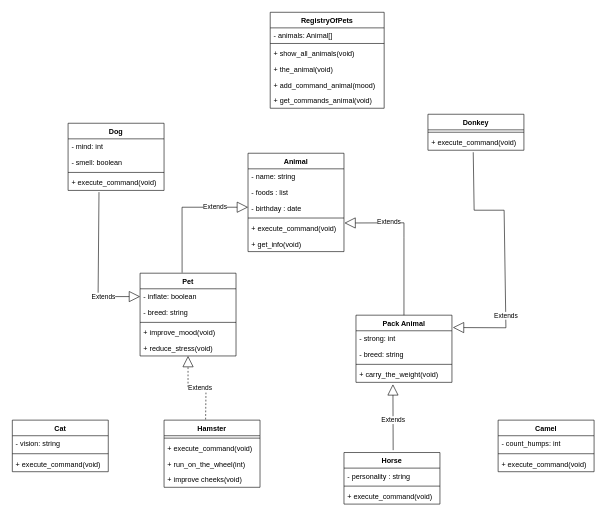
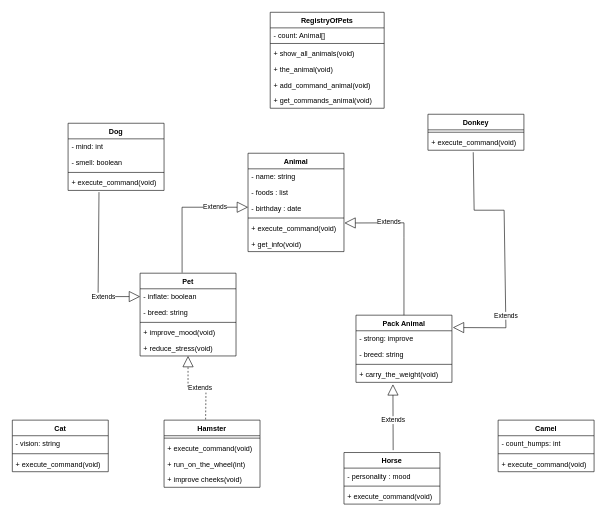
  <mxCell id="0" />
  <mxCell id="1" parent="0" />
  <mxCell id="2" value="Pack Animal" style="swimlane;fontStyle=1;align=center;verticalAlign=top;childLayout=stackLayout;horizontal=1;startSize=26;horizontalStack=0;resizeParent=1;resizeParentMax=0;resizeLast=0;collapsible=1;marginBottom=0;" parent="1" vertex="1"><mxGeometry x="593" y="525" width="160" height="112" as="geometry" /></mxCell>
- <mxCell id="3" value="- strong: int" style="text;strokeColor=none;fillColor=none;align=left;verticalAlign=top;spacingLeft=4;spacingRight=4;overflow=hidden;rotatable=0;points=[[0,0.5],[1,0.5]];portConstraint=eastwest;" parent="2" vertex="1"><mxGeometry y="26" width="160" height="26" as="geometry" /></mxCell>
+ <mxCell id="3" value="- strong: improve" style="text;strokeColor=none;fillColor=none;align=left;verticalAlign=top;spacingLeft=4;spacingRight=4;overflow=hidden;rotatable=0;points=[[0,0.5],[1,0.5]];portConstraint=eastwest;" parent="2" vertex="1"><mxGeometry y="26" width="160" height="26" as="geometry" /></mxCell>
  <mxCell id="4" value="- breed: string" style="text;strokeColor=none;fillColor=none;align=left;verticalAlign=top;spacingLeft=4;spacingRight=4;overflow=hidden;rotatable=0;points=[[0,0.5],[1,0.5]];portConstraint=eastwest;" parent="2" vertex="1"><mxGeometry y="52" width="160" height="26" as="geometry" /></mxCell>
  <mxCell id="5" value="" style="line;strokeWidth=1;fillColor=none;align=left;verticalAlign=middle;spacingTop=-1;spacingLeft=3;spacingRight=3;rotatable=0;labelPosition=right;points=[];portConstraint=eastwest;" parent="2" vertex="1"><mxGeometry y="78" width="160" height="8" as="geometry" /></mxCell>
  <mxCell id="6" value="+ carry_the_weight(void)" style="text;strokeColor=none;fillColor=none;align=left;verticalAlign=top;spacingLeft=4;spacingRight=4;overflow=hidden;rotatable=0;points=[[0,0.5],[1,0.5]];portConstraint=eastwest;" parent="2" vertex="1"><mxGeometry y="86" width="160" height="26" as="geometry" /></mxCell>
  <mxCell id="7" value="Animal" style="swimlane;fontStyle=1;align=center;verticalAlign=top;childLayout=stackLayout;horizontal=1;startSize=26;horizontalStack=0;resizeParent=1;resizeParentMax=0;resizeLast=0;collapsible=1;marginBottom=0;" parent="1" vertex="1"><mxGeometry x="413" y="255" width="160" height="164" as="geometry" /></mxCell>
  <mxCell id="8" value="- name: string" style="text;strokeColor=none;fillColor=none;align=left;verticalAlign=top;spacingLeft=4;spacingRight=4;overflow=hidden;rotatable=0;points=[[0,0.5],[1,0.5]];portConstraint=eastwest;" parent="7" vertex="1"><mxGeometry y="26" width="160" height="26" as="geometry" /></mxCell>
  <mxCell id="9" value="- foods : list" style="text;strokeColor=none;fillColor=none;align=left;verticalAlign=top;spacingLeft=4;spacingRight=4;overflow=hidden;rotatable=0;points=[[0,0.5],[1,0.5]];portConstraint=eastwest;" parent="7" vertex="1"><mxGeometry y="52" width="160" height="26" as="geometry" /></mxCell>
  <mxCell id="10" value="- birthday : date" style="text;strokeColor=none;fillColor=none;align=left;verticalAlign=top;spacingLeft=4;spacingRight=4;overflow=hidden;rotatable=0;points=[[0,0.5],[1,0.5]];portConstraint=eastwest;" parent="7" vertex="1"><mxGeometry y="78" width="160" height="26" as="geometry" /></mxCell>
  <mxCell id="11" value="" style="line;strokeWidth=1;fillColor=none;align=left;verticalAlign=middle;spacingTop=-1;spacingLeft=3;spacingRight=3;rotatable=0;labelPosition=right;points=[];portConstraint=eastwest;" parent="7" vertex="1"><mxGeometry y="104" width="160" height="8" as="geometry" /></mxCell>
  <mxCell id="12" value="Extends" style="endArrow=block;endSize=16;endFill=0;html=1;rounded=0;exitX=0.438;exitY=-0.006;exitDx=0;exitDy=0;exitPerimeter=0;" parent="7" source="15" edge="1"><mxGeometry x="0.498" width="160" relative="1" as="geometry"><mxPoint x="-160" y="90" as="sourcePoint" /><mxPoint y="90" as="targetPoint" /><Array as="points"><mxPoint x="-110" y="90" /></Array><mxPoint as="offset" /></mxGeometry></mxCell>
  <mxCell id="13" value="+ execute_command(void)" style="text;strokeColor=none;fillColor=none;align=left;verticalAlign=top;spacingLeft=4;spacingRight=4;overflow=hidden;rotatable=0;points=[[0,0.5],[1,0.5]];portConstraint=eastwest;" parent="7" vertex="1"><mxGeometry y="112" width="160" height="26" as="geometry" /></mxCell>
  <mxCell id="14" value="+ get_info(void)" style="text;strokeColor=none;fillColor=none;align=left;verticalAlign=top;spacingLeft=4;spacingRight=4;overflow=hidden;rotatable=0;points=[[0,0.5],[1,0.5]];portConstraint=eastwest;" parent="7" vertex="1"><mxGeometry y="138" width="160" height="26" as="geometry" /></mxCell>
  <mxCell id="15" value="Pet" style="swimlane;fontStyle=1;align=center;verticalAlign=top;childLayout=stackLayout;horizontal=1;startSize=26;horizontalStack=0;resizeParent=1;resizeParentMax=0;resizeLast=0;collapsible=1;marginBottom=0;" parent="1" vertex="1"><mxGeometry x="233" y="455" width="160" height="138" as="geometry" /></mxCell>
  <mxCell id="16" value="- inflate: boolean" style="text;strokeColor=none;fillColor=none;align=left;verticalAlign=top;spacingLeft=4;spacingRight=4;overflow=hidden;rotatable=0;points=[[0,0.5],[1,0.5]];portConstraint=eastwest;" parent="15" vertex="1"><mxGeometry y="26" width="160" height="26" as="geometry" /></mxCell>
  <mxCell id="17" value="- breed: string" style="text;strokeColor=none;fillColor=none;align=left;verticalAlign=top;spacingLeft=4;spacingRight=4;overflow=hidden;rotatable=0;points=[[0,0.5],[1,0.5]];portConstraint=eastwest;" parent="15" vertex="1"><mxGeometry y="52" width="160" height="26" as="geometry" /></mxCell>
  <mxCell id="18" value="" style="line;strokeWidth=1;fillColor=none;align=left;verticalAlign=middle;spacingTop=-1;spacingLeft=3;spacingRight=3;rotatable=0;labelPosition=right;points=[];portConstraint=eastwest;" parent="15" vertex="1"><mxGeometry y="78" width="160" height="8" as="geometry" /></mxCell>
  <mxCell id="19" value="+ improve_mood(void)" style="text;strokeColor=none;fillColor=none;align=left;verticalAlign=top;spacingLeft=4;spacingRight=4;overflow=hidden;rotatable=0;points=[[0,0.5],[1,0.5]];portConstraint=eastwest;" parent="15" vertex="1"><mxGeometry y="86" width="160" height="26" as="geometry" /></mxCell>
  <mxCell id="20" value="+ reduce_stress(void)" style="text;strokeColor=none;fillColor=none;align=left;verticalAlign=top;spacingLeft=4;spacingRight=4;overflow=hidden;rotatable=0;points=[[0,0.5],[1,0.5]];portConstraint=eastwest;" parent="15" vertex="1"><mxGeometry y="112" width="160" height="26" as="geometry" /></mxCell>
  <mxCell id="21" value="Extends" style="endArrow=block;endSize=16;endFill=0;html=1;rounded=0;entryX=1.005;entryY=0.166;entryDx=0;entryDy=0;entryPerimeter=0;exitX=0.5;exitY=0;exitDx=0;exitDy=0;" parent="1" source="2" target="13" edge="1"><mxGeometry x="0.413" y="-1" width="160" relative="1" as="geometry"><mxPoint x="723" y="455" as="sourcePoint" /><mxPoint x="793" y="305" as="targetPoint" /><Array as="points"><mxPoint x="673" y="395" /><mxPoint x="673" y="371" /></Array><mxPoint as="offset" /></mxGeometry></mxCell>
  <mxCell id="22" value="Dog" style="swimlane;fontStyle=1;align=center;verticalAlign=top;childLayout=stackLayout;horizontal=1;startSize=26;horizontalStack=0;resizeParent=1;resizeParentMax=0;resizeLast=0;collapsible=1;marginBottom=0;" parent="1" vertex="1"><mxGeometry x="113" y="205" width="160" height="112" as="geometry" /></mxCell>
  <mxCell id="23" value="- mind: int" style="text;strokeColor=none;fillColor=none;align=left;verticalAlign=top;spacingLeft=4;spacingRight=4;overflow=hidden;rotatable=0;points=[[0,0.5],[1,0.5]];portConstraint=eastwest;" parent="22" vertex="1"><mxGeometry y="26" width="160" height="26" as="geometry" /></mxCell>
  <mxCell id="24" value="- smell: boolean" style="text;strokeColor=none;fillColor=none;align=left;verticalAlign=top;spacingLeft=4;spacingRight=4;overflow=hidden;rotatable=0;points=[[0,0.5],[1,0.5]];portConstraint=eastwest;" parent="22" vertex="1"><mxGeometry y="52" width="160" height="26" as="geometry" /></mxCell>
  <mxCell id="25" value="" style="line;strokeWidth=1;fillColor=none;align=left;verticalAlign=middle;spacingTop=-1;spacingLeft=3;spacingRight=3;rotatable=0;labelPosition=right;points=[];portConstraint=eastwest;" parent="22" vertex="1"><mxGeometry y="78" width="160" height="8" as="geometry" /></mxCell>
  <mxCell id="26" value="+ execute_command(void)" style="text;strokeColor=none;fillColor=none;align=left;verticalAlign=top;spacingLeft=4;spacingRight=4;overflow=hidden;rotatable=0;points=[[0,0.5],[1,0.5]];portConstraint=eastwest;" parent="22" vertex="1"><mxGeometry y="86" width="160" height="26" as="geometry" /></mxCell>
  <mxCell id="27" value="Cat" style="swimlane;fontStyle=1;align=center;verticalAlign=top;childLayout=stackLayout;horizontal=1;startSize=26;horizontalStack=0;resizeParent=1;resizeParentMax=0;resizeLast=0;collapsible=1;marginBottom=0;" parent="1" vertex="1"><mxGeometry x="20" y="700" width="160" height="86" as="geometry" /></mxCell>
  <mxCell id="28" value="- vision: string" style="text;strokeColor=none;fillColor=none;align=left;verticalAlign=top;spacingLeft=4;spacingRight=4;overflow=hidden;rotatable=0;points=[[0,0.5],[1,0.5]];portConstraint=eastwest;" parent="27" vertex="1"><mxGeometry y="26" width="160" height="26" as="geometry" /></mxCell>
  <mxCell id="29" value="" style="line;strokeWidth=1;fillColor=none;align=left;verticalAlign=middle;spacingTop=-1;spacingLeft=3;spacingRight=3;rotatable=0;labelPosition=right;points=[];portConstraint=eastwest;" parent="27" vertex="1"><mxGeometry y="52" width="160" height="8" as="geometry" /></mxCell>
  <mxCell id="30" value="+ execute_command(void)" style="text;strokeColor=none;fillColor=none;align=left;verticalAlign=top;spacingLeft=4;spacingRight=4;overflow=hidden;rotatable=0;points=[[0,0.5],[1,0.5]];portConstraint=eastwest;" parent="27" vertex="1"><mxGeometry y="60" width="160" height="26" as="geometry" /></mxCell>
  <mxCell id="31" value="Hamster" style="swimlane;fontStyle=1;align=center;verticalAlign=top;childLayout=stackLayout;horizontal=1;startSize=26;horizontalStack=0;resizeParent=1;resizeParentMax=0;resizeLast=0;collapsible=1;marginBottom=0;" parent="1" vertex="1"><mxGeometry x="273" y="700" width="160" height="112" as="geometry" /></mxCell>
  <mxCell id="32" value="" style="line;strokeWidth=1;fillColor=none;align=left;verticalAlign=middle;spacingTop=-1;spacingLeft=3;spacingRight=3;rotatable=0;labelPosition=right;points=[];portConstraint=eastwest;" parent="31" vertex="1"><mxGeometry y="26" width="160" height="8" as="geometry" /></mxCell>
  <mxCell id="33" value="+ execute_command(void)" style="text;strokeColor=none;fillColor=none;align=left;verticalAlign=top;spacingLeft=4;spacingRight=4;overflow=hidden;rotatable=0;points=[[0,0.5],[1,0.5]];portConstraint=eastwest;" parent="31" vertex="1"><mxGeometry y="34" width="160" height="26" as="geometry" /></mxCell>
  <mxCell id="34" value="+ run_on_the_wheel(int)" style="text;strokeColor=none;fillColor=none;align=left;verticalAlign=top;spacingLeft=4;spacingRight=4;overflow=hidden;rotatable=0;points=[[0,0.5],[1,0.5]];portConstraint=eastwest;" parent="31" vertex="1"><mxGeometry y="60" width="160" height="26" as="geometry" /></mxCell>
  <mxCell id="35" value="+ improve cheeks(void)" style="text;strokeColor=none;fillColor=none;align=left;verticalAlign=top;spacingLeft=4;spacingRight=4;overflow=hidden;rotatable=0;points=[[0,0.5],[1,0.5]];portConstraint=eastwest;" parent="31" vertex="1"><mxGeometry y="86" width="160" height="26" as="geometry" /></mxCell>
  <mxCell id="36" value="Camel" style="swimlane;fontStyle=1;align=center;verticalAlign=top;childLayout=stackLayout;horizontal=1;startSize=26;horizontalStack=0;resizeParent=1;resizeParentMax=0;resizeLast=0;collapsible=1;marginBottom=0;" parent="1" vertex="1"><mxGeometry x="830" y="700" width="160" height="86" as="geometry" /></mxCell>
  <mxCell id="37" value="- count_humps: int" style="text;strokeColor=none;fillColor=none;align=left;verticalAlign=top;spacingLeft=4;spacingRight=4;overflow=hidden;rotatable=0;points=[[0,0.5],[1,0.5]];portConstraint=eastwest;" parent="36" vertex="1"><mxGeometry y="26" width="160" height="26" as="geometry" /></mxCell>
  <mxCell id="38" value="" style="line;strokeWidth=1;fillColor=none;align=left;verticalAlign=middle;spacingTop=-1;spacingLeft=3;spacingRight=3;rotatable=0;labelPosition=right;points=[];portConstraint=eastwest;" parent="36" vertex="1"><mxGeometry y="52" width="160" height="8" as="geometry" /></mxCell>
  <mxCell id="39" value="+ execute_command(void)" style="text;strokeColor=none;fillColor=none;align=left;verticalAlign=top;spacingLeft=4;spacingRight=4;overflow=hidden;rotatable=0;points=[[0,0.5],[1,0.5]];portConstraint=eastwest;" parent="36" vertex="1"><mxGeometry y="60" width="160" height="26" as="geometry" /></mxCell>
  <mxCell id="40" value="Horse" style="swimlane;fontStyle=1;align=center;verticalAlign=top;childLayout=stackLayout;horizontal=1;startSize=26;horizontalStack=0;resizeParent=1;resizeParentMax=0;resizeLast=0;collapsible=1;marginBottom=0;" parent="1" vertex="1"><mxGeometry x="573" y="754" width="160" height="86" as="geometry" /></mxCell>
- <mxCell id="41" value="- personality : string" style="text;strokeColor=none;fillColor=none;align=left;verticalAlign=top;spacingLeft=4;spacingRight=4;overflow=hidden;rotatable=0;points=[[0,0.5],[1,0.5]];portConstraint=eastwest;" parent="40" vertex="1"><mxGeometry y="26" width="160" height="26" as="geometry" /></mxCell>
+ <mxCell id="41" value="- personality : mood" style="text;strokeColor=none;fillColor=none;align=left;verticalAlign=top;spacingLeft=4;spacingRight=4;overflow=hidden;rotatable=0;points=[[0,0.5],[1,0.5]];portConstraint=eastwest;" parent="40" vertex="1"><mxGeometry y="26" width="160" height="26" as="geometry" /></mxCell>
  <mxCell id="42" value="" style="line;strokeWidth=1;fillColor=none;align=left;verticalAlign=middle;spacingTop=-1;spacingLeft=3;spacingRight=3;rotatable=0;labelPosition=right;points=[];portConstraint=eastwest;" parent="40" vertex="1"><mxGeometry y="52" width="160" height="8" as="geometry" /></mxCell>
  <mxCell id="43" value="+ execute_command(void)" style="text;strokeColor=none;fillColor=none;align=left;verticalAlign=top;spacingLeft=4;spacingRight=4;overflow=hidden;rotatable=0;points=[[0,0.5],[1,0.5]];portConstraint=eastwest;" parent="40" vertex="1"><mxGeometry y="60" width="160" height="26" as="geometry" /></mxCell>
  <mxCell id="44" value="Donkey" style="swimlane;fontStyle=1;align=center;verticalAlign=top;childLayout=stackLayout;horizontal=1;startSize=26;horizontalStack=0;resizeParent=1;resizeParentMax=0;resizeLast=0;collapsible=1;marginBottom=0;" parent="1" vertex="1"><mxGeometry x="713" y="190" width="160" height="60" as="geometry" /></mxCell>
  <mxCell id="45" value="" style="line;strokeWidth=1;fillColor=none;align=left;verticalAlign=middle;spacingTop=-1;spacingLeft=3;spacingRight=3;rotatable=0;labelPosition=right;points=[];portConstraint=eastwest;" parent="44" vertex="1"><mxGeometry y="26" width="160" height="8" as="geometry" /></mxCell>
  <mxCell id="46" value="+ execute_command(void)" style="text;strokeColor=none;fillColor=none;align=left;verticalAlign=top;spacingLeft=4;spacingRight=4;overflow=hidden;rotatable=0;points=[[0,0.5],[1,0.5]];portConstraint=eastwest;" parent="44" vertex="1"><mxGeometry y="34" width="160" height="26" as="geometry" /></mxCell>
  <mxCell id="47" value="Extends" style="endArrow=block;endSize=16;endFill=0;html=1;rounded=0;entryX=0;entryY=0.5;entryDx=0;entryDy=0;exitX=0.322;exitY=1.109;exitDx=0;exitDy=0;exitPerimeter=0;" parent="1" source="26" edge="1"><mxGeometry x="0.498" width="160" relative="1" as="geometry"><mxPoint x="163.4" y="343.364" as="sourcePoint" /><mxPoint x="233" y="494" as="targetPoint" /><Array as="points"><mxPoint x="163" y="494" /></Array><mxPoint as="offset" /></mxGeometry></mxCell>
  <mxCell id="48" value="Extends" style="endArrow=block;endSize=16;endFill=0;html=1;rounded=0;exitX=0.433;exitY=-0.01;exitDx=0;exitDy=0;exitPerimeter=0;dashed=1;" parent="1" source="31" target="15" edge="1"><mxGeometry x="-0.228" y="10" width="160" relative="1" as="geometry"><mxPoint x="353.08" y="464.016" as="sourcePoint" /><mxPoint x="322.44" y="620.092" as="targetPoint" /><Array as="points"><mxPoint x="343" y="645" /><mxPoint x="313" y="645" /></Array><mxPoint as="offset" /></mxGeometry></mxCell>
  <mxCell id="49" value="Extends" style="endArrow=block;endSize=16;endFill=0;html=1;rounded=0;entryX=1.01;entryY=0.184;entryDx=0;entryDy=0;entryPerimeter=0;exitX=0.472;exitY=1.128;exitDx=0;exitDy=0;exitPerimeter=0;" parent="1" source="46" target="2" edge="1"><mxGeometry x="0.498" width="160" relative="1" as="geometry"><mxPoint x="842.6" y="276.13" as="sourcePoint" /><mxPoint x="883" y="419" as="targetPoint" /><Array as="points"><mxPoint x="790" y="350" /><mxPoint x="840" y="350" /><mxPoint x="843" y="546" /></Array><mxPoint as="offset" /></mxGeometry></mxCell>
  <mxCell id="50" value="Extends" style="endArrow=block;endSize=16;endFill=0;html=1;rounded=0;entryX=0.385;entryY=1.123;entryDx=0;entryDy=0;entryPerimeter=0;" parent="1" target="6" edge="1"><mxGeometry x="-0.093" width="160" relative="1" as="geometry"><mxPoint x="655" y="750" as="sourcePoint" /><mxPoint x="663" y="535" as="targetPoint" /><Array as="points" /><mxPoint as="offset" /></mxGeometry></mxCell>
  <mxCell id="51" value="RegistryOfPets" style="swimlane;fontStyle=1;align=center;verticalAlign=top;childLayout=stackLayout;horizontal=1;startSize=26;horizontalStack=0;resizeParent=1;resizeParentMax=0;resizeLast=0;collapsible=1;marginBottom=0;" parent="1" vertex="1"><mxGeometry x="450" y="20" width="190" height="160" as="geometry" /></mxCell>
- <mxCell id="52" value="- animals: Animal[]" style="text;strokeColor=none;fillColor=none;align=left;verticalAlign=top;spacingLeft=4;spacingRight=4;overflow=hidden;rotatable=0;points=[[0,0.5],[1,0.5]];portConstraint=eastwest;" parent="51" vertex="1"><mxGeometry y="26" width="190" height="22" as="geometry" /></mxCell>
+ <mxCell id="52" value="- count: Animal[]" style="text;strokeColor=none;fillColor=none;align=left;verticalAlign=top;spacingLeft=4;spacingRight=4;overflow=hidden;rotatable=0;points=[[0,0.5],[1,0.5]];portConstraint=eastwest;" parent="51" vertex="1"><mxGeometry y="26" width="190" height="22" as="geometry" /></mxCell>
  <mxCell id="53" value="" style="line;strokeWidth=1;fillColor=none;align=left;verticalAlign=middle;spacingTop=-1;spacingLeft=3;spacingRight=3;rotatable=0;labelPosition=right;points=[];portConstraint=eastwest;" parent="51" vertex="1"><mxGeometry y="48" width="190" height="8" as="geometry" /></mxCell>
  <mxCell id="54" value="+ show_all_animals(void)" style="text;strokeColor=none;fillColor=none;align=left;verticalAlign=top;spacingLeft=4;spacingRight=4;overflow=hidden;rotatable=0;points=[[0,0.5],[1,0.5]];portConstraint=eastwest;" parent="51" vertex="1"><mxGeometry y="56" width="190" height="26" as="geometry" /></mxCell>
  <mxCell id="55" value="+ the_animal(void)" style="text;strokeColor=none;fillColor=none;align=left;verticalAlign=top;spacingLeft=4;spacingRight=4;overflow=hidden;rotatable=0;points=[[0,0.5],[1,0.5]];portConstraint=eastwest;" parent="51" vertex="1"><mxGeometry y="82" width="190" height="26" as="geometry" /></mxCell>
- <mxCell id="56" value="+ add_command_animal(mood)" style="text;strokeColor=none;fillColor=none;align=left;verticalAlign=top;spacingLeft=4;spacingRight=4;overflow=hidden;rotatable=0;points=[[0,0.5],[1,0.5]];portConstraint=eastwest;" parent="51" vertex="1"><mxGeometry y="108" width="190" height="26" as="geometry" /></mxCell>
+ <mxCell id="56" value="+ add_command_animal(void)" style="text;strokeColor=none;fillColor=none;align=left;verticalAlign=top;spacingLeft=4;spacingRight=4;overflow=hidden;rotatable=0;points=[[0,0.5],[1,0.5]];portConstraint=eastwest;" parent="51" vertex="1"><mxGeometry y="108" width="190" height="26" as="geometry" /></mxCell>
  <mxCell id="57" value="+ get_commands_animal(void)" style="text;strokeColor=none;fillColor=none;align=left;verticalAlign=top;spacingLeft=4;spacingRight=4;overflow=hidden;rotatable=0;points=[[0,0.5],[1,0.5]];portConstraint=eastwest;" parent="51" vertex="1"><mxGeometry y="134" width="190" height="26" as="geometry" /></mxCell>
